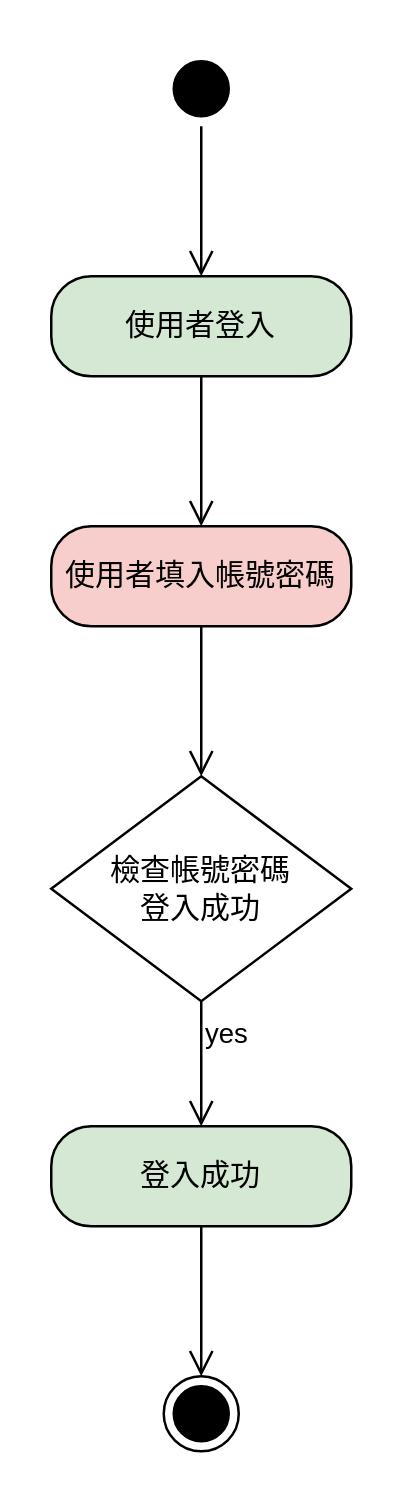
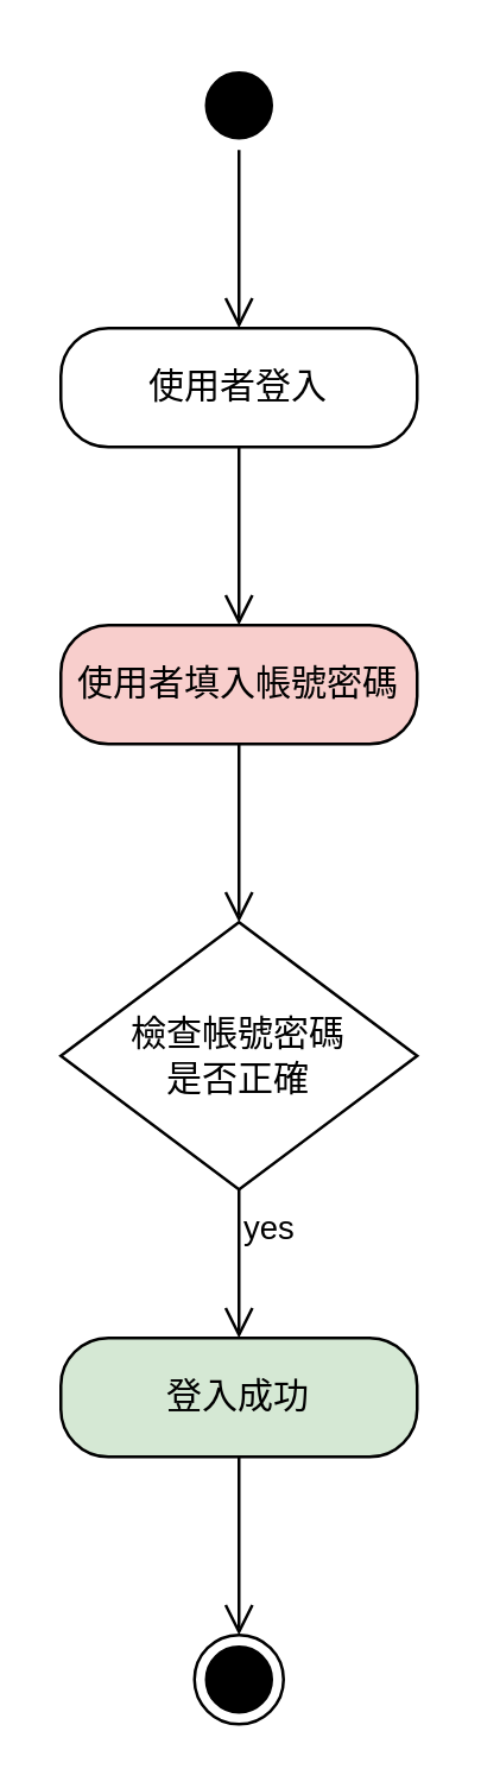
  <mxCell id="0" />
  <mxCell id="1" parent="0" />
- <mxCell id="2" value="使用者登入" style="rounded=1;whiteSpace=wrap;html=1;arcSize=40;fontColor=#000000;fillColor=#d5e8d4;strokeColor=#000000;" parent="1" vertex="1"><mxGeometry x="20" y="110" width="120" height="40" as="geometry" /></mxCell>
+ <mxCell id="2" value="使用者登入" style="rounded=1;whiteSpace=wrap;html=1;arcSize=40;fontColor=#000000;fillColor=#FFFFFF;strokeColor=#000000;" parent="1" vertex="1"><mxGeometry x="20" y="110" width="120" height="40" as="geometry" /></mxCell>
  <mxCell id="3" value="" style="edgeStyle=orthogonalEdgeStyle;html=1;verticalAlign=bottom;endArrow=open;endSize=8;strokeColor=#000000;rounded=0;" parent="1" source="2" edge="1"><mxGeometry relative="1" as="geometry"><mxPoint x="80" y="210" as="targetPoint" /></mxGeometry></mxCell>
  <mxCell id="4" value="" style="ellipse;html=1;shape=startState;fillColor=#000000;strokeColor=#000000;" parent="1" vertex="1"><mxGeometry x="65" y="20" width="30" height="30" as="geometry" /></mxCell>
  <mxCell id="5" value="" style="edgeStyle=orthogonalEdgeStyle;html=1;verticalAlign=bottom;endArrow=open;endSize=8;strokeColor=#000000;rounded=0;" parent="1" source="4" edge="1"><mxGeometry relative="1" as="geometry"><mxPoint x="80" y="110" as="targetPoint" /></mxGeometry></mxCell>
  <mxCell id="6" value="使用者填入帳號密碼" style="rounded=1;whiteSpace=wrap;html=1;arcSize=40;fontColor=#000000;fillColor=#f8cecc;strokeColor=#000000;" parent="1" vertex="1"><mxGeometry x="20" y="210" width="120" height="40" as="geometry" /></mxCell>
  <mxCell id="7" value="" style="edgeStyle=orthogonalEdgeStyle;html=1;verticalAlign=bottom;endArrow=open;endSize=8;strokeColor=#000000;rounded=0;" parent="1" source="6" edge="1"><mxGeometry relative="1" as="geometry"><mxPoint x="80" y="310" as="targetPoint" /></mxGeometry></mxCell>
- <mxCell id="8" value="檢查帳號密碼&lt;br&gt;&lt;span style=&quot;background-color: initial;&quot;&gt;登入成功&lt;/span&gt;" style="rhombus;whiteSpace=wrap;html=1;fontColor=#000000;fillColor=#FFFFFF;strokeColor=#000000;" parent="1" vertex="1"><mxGeometry x="20" y="310" width="120" height="90" as="geometry" /></mxCell>
+ <mxCell id="8" value="檢查帳號密碼&lt;br&gt;&lt;span style=&quot;background-color: initial;&quot;&gt;是否正確&lt;/span&gt;" style="rhombus;whiteSpace=wrap;html=1;fontColor=#000000;fillColor=#FFFFFF;strokeColor=#000000;" parent="1" vertex="1"><mxGeometry x="20" y="310" width="120" height="90" as="geometry" /></mxCell>
  <mxCell id="9" value="yes" style="edgeStyle=orthogonalEdgeStyle;html=1;align=left;verticalAlign=top;endArrow=open;endSize=8;strokeColor=#000000;rounded=0;fontColor=#000000;labelBackgroundColor=#FFFFFF;" parent="1" source="8" edge="1"><mxGeometry x="-1" relative="1" as="geometry"><mxPoint x="80" y="450" as="targetPoint" /></mxGeometry></mxCell>
  <mxCell id="10" value="登入成功" style="rounded=1;whiteSpace=wrap;html=1;arcSize=40;fontColor=#000000;fillColor=#d5e8d4;strokeColor=#000000;" parent="1" vertex="1"><mxGeometry x="20" y="450" width="120" height="40" as="geometry" /></mxCell>
  <mxCell id="11" value="" style="edgeStyle=orthogonalEdgeStyle;html=1;verticalAlign=bottom;endArrow=open;endSize=8;strokeColor=#000000;rounded=0;" parent="1" source="10" edge="1"><mxGeometry relative="1" as="geometry"><mxPoint x="80" y="550" as="targetPoint" /></mxGeometry></mxCell>
  <mxCell id="12" value="" style="ellipse;html=1;shape=endState;fillColor=#000000;strokeColor=#000000;" parent="1" vertex="1"><mxGeometry x="65" y="550" width="30" height="30" as="geometry" /></mxCell>
